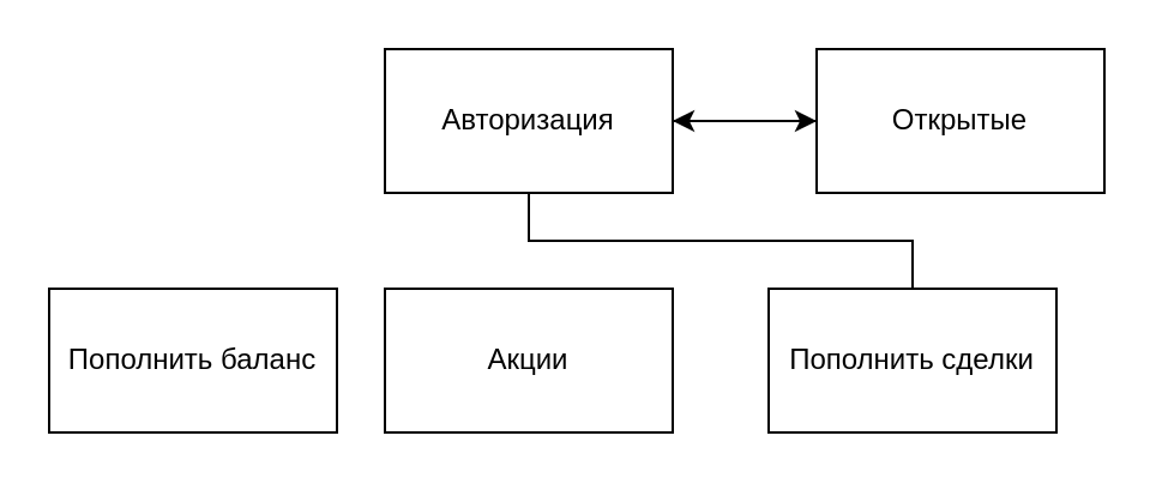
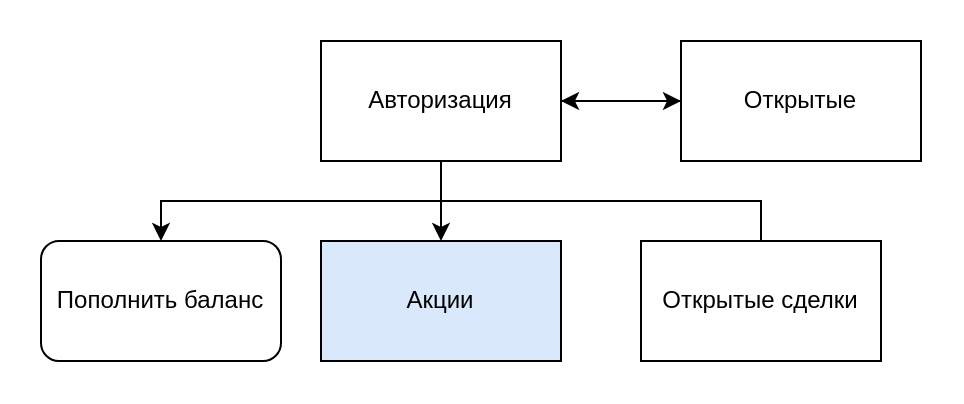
  <mxCell id="0" />
  <mxCell id="1" parent="0" />
  <mxCell id="2" style="edgeStyle=orthogonalEdgeStyle;rounded=0;orthogonalLoop=1;jettySize=auto;html=1;exitX=1;exitY=0.5;exitDx=0;exitDy=0;entryX=0;entryY=0.5;entryDx=0;entryDy=0;" edge="1" parent="1" source="6" target="8"><mxGeometry relative="1" as="geometry" /></mxCell>
+ <mxCell id="3" style="edgeStyle=orthogonalEdgeStyle;rounded=0;orthogonalLoop=1;jettySize=auto;html=1;exitX=0.5;exitY=1;exitDx=0;exitDy=0;entryX=0.5;entryY=0;entryDx=0;entryDy=0;" edge="1" parent="1" source="6" target="9"><mxGeometry relative="1" as="geometry" /></mxCell>
  <mxCell id="4" style="edgeStyle=orthogonalEdgeStyle;rounded=0;orthogonalLoop=1;jettySize=auto;html=1;exitX=0.5;exitY=1;exitDx=0;exitDy=0;entryX=0.5;entryY=0;entryDx=0;entryDy=0;endArrow=none;" edge="1" parent="1" source="6" target="10"><mxGeometry relative="1" as="geometry" /></mxCell>
+ <mxCell id="5" style="edgeStyle=orthogonalEdgeStyle;rounded=0;orthogonalLoop=1;jettySize=auto;html=1;exitX=0.5;exitY=1;exitDx=0;exitDy=0;" edge="1" parent="1" source="6" target="11"><mxGeometry relative="1" as="geometry" /></mxCell>
  <mxCell id="6" value="Авторизация" style="rounded=0;whiteSpace=wrap;html=1;" vertex="1" parent="1"><mxGeometry x="160" y="20" width="120" height="60" as="geometry" /></mxCell>
  <mxCell id="7" style="edgeStyle=orthogonalEdgeStyle;rounded=0;orthogonalLoop=1;jettySize=auto;html=1;exitX=0;exitY=0.5;exitDx=0;exitDy=0;entryX=1;entryY=0.5;entryDx=0;entryDy=0;" edge="1" parent="1" source="8" target="6"><mxGeometry relative="1" as="geometry" /></mxCell>
  <mxCell id="8" value="Открытые" style="rounded=0;whiteSpace=wrap;html=1;" vertex="1" parent="1"><mxGeometry x="340" y="20" width="120" height="60" as="geometry" /></mxCell>
- <mxCell id="9" value="Акции" style="rounded=0;whiteSpace=wrap;html=1;" vertex="1" parent="1"><mxGeometry x="160" y="120" width="120" height="60" as="geometry" /></mxCell>
- <mxCell id="10" value="Пополнить сделки" style="rounded=0;whiteSpace=wrap;html=1;" vertex="1" parent="1"><mxGeometry x="320" y="120" width="120" height="60" as="geometry" /></mxCell>
- <mxCell id="11" value="Пополнить баланс" style="rounded=0;whiteSpace=wrap;html=1;" vertex="1" parent="1"><mxGeometry x="20" y="120" width="120" height="60" as="geometry" /></mxCell>
+ <mxCell id="9" value="Акции" style="rounded=0;whiteSpace=wrap;html=1;fillColor=#dae8fc;" vertex="1" parent="1"><mxGeometry x="160" y="120" width="120" height="60" as="geometry" /></mxCell>
+ <mxCell id="10" value="Открытые сделки" style="rounded=0;whiteSpace=wrap;html=1;" vertex="1" parent="1"><mxGeometry x="320" y="120" width="120" height="60" as="geometry" /></mxCell>
+ <mxCell id="11" value="Пополнить баланс" style="whiteSpace=wrap;html=1;rounded=1;" vertex="1" parent="1"><mxGeometry x="20" y="120" width="120" height="60" as="geometry" /></mxCell>
